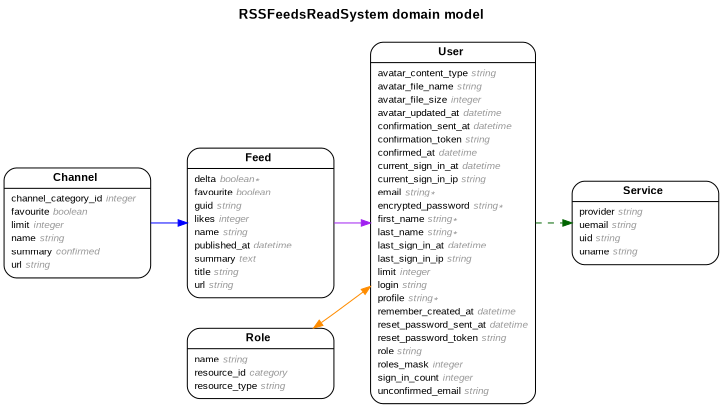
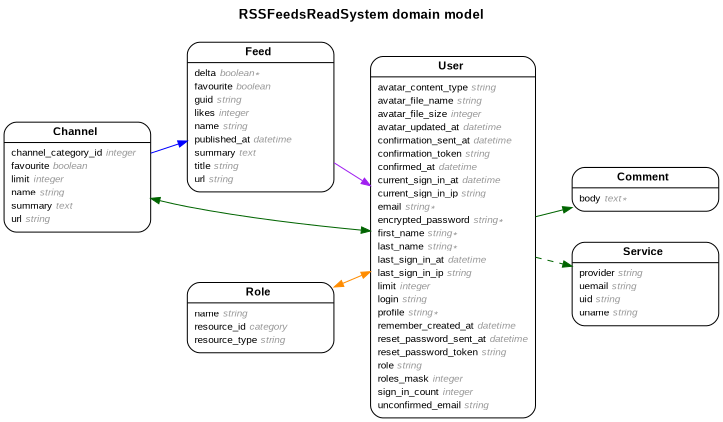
  digraph {
    concentrate=true
    fontname="Arial Bold"
    fontsize=13
    label="RSSFeedsReadSystem domain model\n\n"
    labelloc=t
    nodesep=0.4
    rankdir=LR
    ranksep=0.5
    node [fontname=Arial fontsize=10 margin="0.07,0.05" penwidth=1.0 shape=Mrecord]
    edge [arrowhead=normal arrowsize=0.9 arrowtail=none color=darkgreen dir=both fontname=Arial fontsize=7 labelangle=32 labeldistance=1.8 penwidth=1.0 style=bold weight=2]
-   n1 [label=<<table border="0" align="center" cellspacing="0.5" cellpadding="0" width="134">   <tr><td align="center" valign="bottom" width="130"><font face="Arial Bold" point-size="11">Channel</font></td></tr> </table> | <table border="0" align="left" cellspacing="2" cellpadding="0" width="134">   <tr><td align="left" width="130" port="channel_category_id">channel_category_id <font face="Arial Italic" color="grey60">integer</font></td></tr>   <tr><td align="left" width="130" port="favourite">favourite <font face="Arial Italic" color="grey60">boolean</font></td></tr>   <tr><td align="left" width="130" port="limit">limit <font face="Arial Italic" color="grey60">integer</font></td></tr>   <tr><td align="left" width="130" port="name">name <font face="Arial Italic" color="grey60">string</font></td></tr>   <tr><td align="left" width="130" port="summary">summary <font face="Arial Italic" color="grey60">confirmed</font></td></tr>   <tr><td align="left" width="130" port="url">url <font face="Arial Italic" color="grey60">string</font></td></tr> </table> >]
+   n1 [label=<<table border="0" align="center" cellspacing="0.5" cellpadding="0" width="134">   <tr><td align="center" valign="bottom" width="130"><font face="Arial Bold" point-size="11">Channel</font></td></tr> </table> | <table border="0" align="left" cellspacing="2" cellpadding="0" width="134">   <tr><td align="left" width="130" port="channel_category_id">channel_category_id <font face="Arial Italic" color="grey60">integer</font></td></tr>   <tr><td align="left" width="130" port="favourite">favourite <font face="Arial Italic" color="grey60">boolean</font></td></tr>   <tr><td align="left" width="130" port="limit">limit <font face="Arial Italic" color="grey60">integer</font></td></tr>   <tr><td align="left" width="130" port="name">name <font face="Arial Italic" color="grey60">string</font></td></tr>   <tr><td align="left" width="130" port="summary">summary <font face="Arial Italic" color="grey60">text</font></td></tr>   <tr><td align="left" width="130" port="url">url <font face="Arial Italic" color="grey60">string</font></td></tr> </table> >]
    n2 [label=<<table border="0" align="center" cellspacing="0.5" cellpadding="0" width="134">   <tr><td align="center" valign="bottom" width="130"><font face="Arial Bold" point-size="11">Feed</font></td></tr> </table> | <table border="0" align="left" cellspacing="2" cellpadding="0" width="134">   <tr><td align="left" width="130" port="delta">delta <font face="Arial Italic" color="grey60">boolean ∗</font></td></tr>   <tr><td align="left" width="130" port="favourite">favourite <font face="Arial Italic" color="grey60">boolean</font></td></tr>   <tr><td align="left" width="130" port="guid">guid <font face="Arial Italic" color="grey60">string</font></td></tr>   <tr><td align="left" width="130" port="likes">likes <font face="Arial Italic" color="grey60">integer</font></td></tr>   <tr><td align="left" width="130" port="name">name <font face="Arial Italic" color="grey60">string</font></td></tr>   <tr><td align="left" width="130" port="published_at">published_at <font face="Arial Italic" color="grey60">datetime</font></td></tr>   <tr><td align="left" width="130" port="summary">summary <font face="Arial Italic" color="grey60">text</font></td></tr>   <tr><td align="left" width="130" port="title">title <font face="Arial Italic" color="grey60">string</font></td></tr>   <tr><td align="left" width="130" port="url">url <font face="Arial Italic" color="grey60">string</font></td></tr> </table> >]
    n3 [label=<<table border="0" align="center" cellspacing="0.5" cellpadding="0" width="134">   <tr><td align="center" valign="bottom" width="130"><font face="Arial Bold" point-size="11">User</font></td></tr> </table> | <table border="0" align="left" cellspacing="2" cellpadding="0" width="134">   <tr><td align="left" width="130" port="avatar_content_type">avatar_content_type <font face="Arial Italic" color="grey60">string</font></td></tr>   <tr><td align="left" width="130" port="avatar_file_name">avatar_file_name <font face="Arial Italic" color="grey60">string</font></td></tr>   <tr><td align="left" width="130" port="avatar_file_size">avatar_file_size <font face="Arial Italic" color="grey60">integer</font></td></tr>   <tr><td align="left" width="130" port="avatar_updated_at">avatar_updated_at <font face="Arial Italic" color="grey60">datetime</font></td></tr>   <tr><td align="left" width="130" port="confirmation_sent_at">confirmation_sent_at <font face="Arial Italic" color="grey60">datetime</font></td></tr>   <tr><td align="left" width="130" port="confirmation_token">confirmation_token <font face="Arial Italic" color="grey60">string</font></td></tr>   <tr><td align="left" width="130" port="confirmed_at">confirmed_at <font face="Arial Italic" color="grey60">datetime</font></td></tr>   <tr><td align="left" width="130" port="current_sign_in_at">current_sign_in_at <font face="Arial Italic" color="grey60">datetime</font></td></tr>   <tr><td align="left" width="130" port="current_sign_in_ip">current_sign_in_ip <font face="Arial Italic" color="grey60">string</font></td></tr>   <tr><td align="left" width="130" port="email">email <font face="Arial Italic" color="grey60">string ∗</font></td></tr>   <tr><td align="left" width="130" port="encrypted_password">encrypted_password <font face="Arial Italic" color="grey60">string ∗</font></td></tr>   <tr><td align="left" width="130" port="first_name">first_name <font face="Arial Italic" color="grey60">string ∗</font></td></tr>   <tr><td align="left" width="130" port="last_name">last_name <font face="Arial Italic" color="grey60">string ∗</font></td></tr>   <tr><td align="left" width="130" port="last_sign_in_at">last_sign_in_at <font face="Arial Italic" color="grey60">datetime</font></td></tr>   <tr><td align="left" width="130" port="last_sign_in_ip">last_sign_in_ip <font face="Arial Italic" color="grey60">string</font></td></tr>   <tr><td align="left" width="130" port="limit">limit <font face="Arial Italic" color="grey60">integer</font></td></tr>   <tr><td align="left" width="130" port="login">login <font face="Arial Italic" color="grey60">string</font></td></tr>   <tr><td align="left" width="130" port="profile">profile <font face="Arial Italic" color="grey60">string ∗</font></td></tr>   <tr><td align="left" width="130" port="remember_created_at">remember_created_at <font face="Arial Italic" color="grey60">datetime</font></td></tr>   <tr><td align="left" width="130" port="reset_password_sent_at">reset_password_sent_at <font face="Arial Italic" color="grey60">datetime</font></td></tr>   <tr><td align="left" width="130" port="reset_password_token">reset_password_token <font face="Arial Italic" color="grey60">string</font></td></tr>   <tr><td align="left" width="130" port="role">role <font face="Arial Italic" color="grey60">string</font></td></tr>   <tr><td align="left" width="130" port="roles_mask">roles_mask <font face="Arial Italic" color="grey60">integer</font></td></tr>   <tr><td align="left" width="130" port="sign_in_count">sign_in_count <font face="Arial Italic" color="grey60">integer</font></td></tr>   <tr><td align="left" width="130" port="unconfirmed_email">unconfirmed_email <font face="Arial Italic" color="grey60">string</font></td></tr> </table> >]
+   n4 [label=<<table border="0" align="center" cellspacing="0.5" cellpadding="0" width="134">   <tr><td align="center" valign="bottom" width="130"><font face="Arial Bold" point-size="11">Comment</font></td></tr> </table> | <table border="0" align="left" cellspacing="2" cellpadding="0" width="134">   <tr><td align="left" width="130" port="body">body <font face="Arial Italic" color="grey60">text ∗</font></td></tr> </table> >]
    n5 [label=<<table border="0" align="center" cellspacing="0.5" cellpadding="0" width="134">   <tr><td align="center" valign="bottom" width="130"><font face="Arial Bold" point-size="11">Service</font></td></tr> </table> | <table border="0" align="left" cellspacing="2" cellpadding="0" width="134">   <tr><td align="left" width="130" port="provider">provider <font face="Arial Italic" color="grey60">string</font></td></tr>   <tr><td align="left" width="130" port="uemail">uemail <font face="Arial Italic" color="grey60">string</font></td></tr>   <tr><td align="left" width="130" port="uid">uid <font face="Arial Italic" color="grey60">string</font></td></tr>   <tr><td align="left" width="130" port="uname">uname <font face="Arial Italic" color="grey60">string</font></td></tr> </table> >]
    n6 [label=<<table border="0" align="center" cellspacing="0.5" cellpadding="0" width="134">   <tr><td align="center" valign="bottom" width="130"><font face="Arial Bold" point-size="11">Role</font></td></tr> </table> | <table border="0" align="left" cellspacing="2" cellpadding="0" width="134">   <tr><td align="left" width="130" port="name">name <font face="Arial Italic" color="grey60">string</font></td></tr>   <tr><td align="left" width="130" port="resource_id">resource_id <font face="Arial Italic" color="grey60">category</font></td></tr>   <tr><td align="left" width="130" port="resource_type">resource_type <font face="Arial Italic" color="grey60">string</font></td></tr> </table> >]
    n1 -> n2 [color=blue]
+   n1 -> n3 [arrowtail=normal]
    n2 -> n3 [color=purple style=solid]
+   n3 -> n4
    n3 -> n5 [style=dashed]
    n6 -> n3 [arrowtail=normal color=darkorange weight=1]
  }
